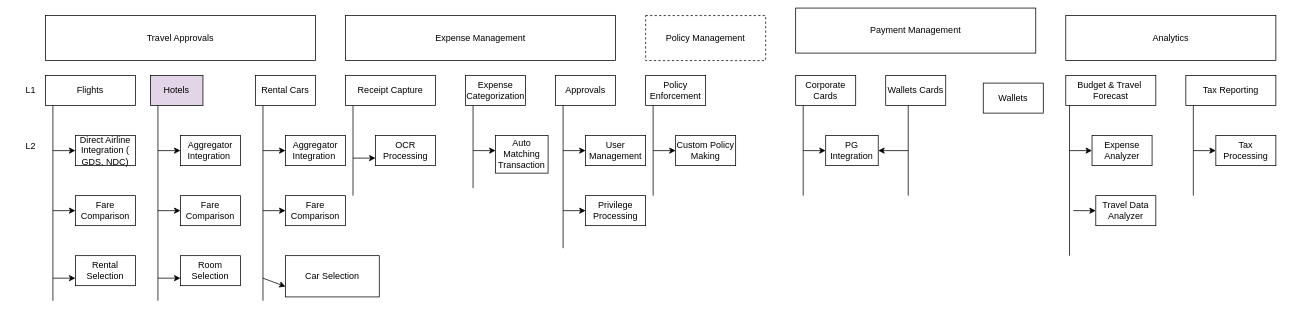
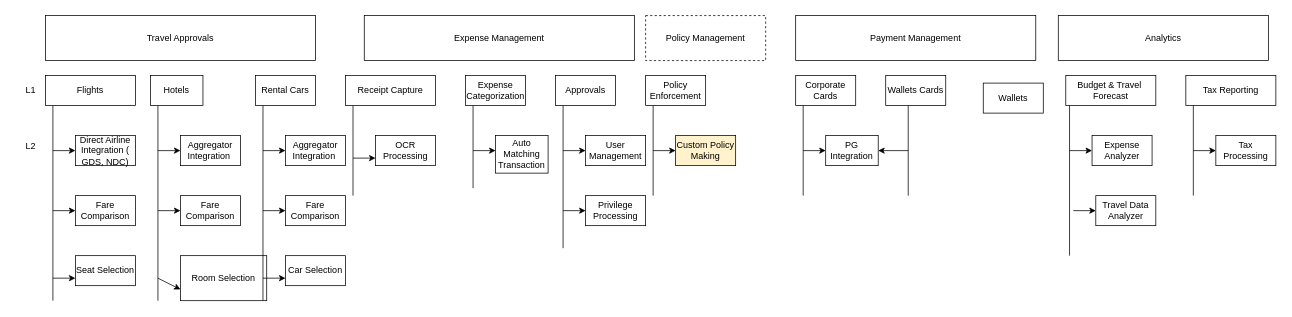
  <mxCell id="0" />
  <mxCell id="1" parent="0" />
  <mxCell id="2" value="Travel Approvals" style="rounded=0;whiteSpace=wrap;html=1;" parent="1" vertex="1"><mxGeometry x="60" y="20" width="360" height="60" as="geometry" /></mxCell>
- <mxCell id="3" value="Expense Management" style="rounded=0;whiteSpace=wrap;html=1;" parent="1" vertex="1"><mxGeometry x="460" y="20" width="360" height="60" as="geometry" /></mxCell>
+ <mxCell id="3" value="Expense Management" style="rounded=0;whiteSpace=wrap;html=1;" parent="1" vertex="1"><mxGeometry x="485" y="20" width="360" height="60" as="geometry" /></mxCell>
  <mxCell id="4" value="Policy Management" style="rounded=0;whiteSpace=wrap;html=1;dashed=1;" parent="1" vertex="1"><mxGeometry x="860" y="20" width="160" height="60" as="geometry" /></mxCell>
  <mxCell id="5" value="Flights" style="rounded=0;whiteSpace=wrap;html=1;align=center;" parent="1" vertex="1"><mxGeometry x="60" y="100" width="120" height="40" as="geometry" /></mxCell>
- <mxCell id="6" value="Hotels" style="rounded=0;whiteSpace=wrap;html=1;fillColor=#e1d5e7;" parent="1" vertex="1"><mxGeometry x="200" y="100" width="70" height="40" as="geometry" /></mxCell>
+ <mxCell id="6" value="Hotels" style="rounded=0;whiteSpace=wrap;html=1;" parent="1" vertex="1"><mxGeometry x="200" y="100" width="70" height="40" as="geometry" /></mxCell>
  <mxCell id="7" value="Receipt Capture" style="rounded=0;whiteSpace=wrap;html=1;" parent="1" vertex="1"><mxGeometry x="460" y="100" width="120" height="40" as="geometry" /></mxCell>
  <mxCell id="8" value="Expense Categorization" style="rounded=0;whiteSpace=wrap;html=1;" parent="1" vertex="1"><mxGeometry x="620" y="100" width="80" height="40" as="geometry" /></mxCell>
  <mxCell id="9" value="Approvals" style="rounded=0;whiteSpace=wrap;html=1;" parent="1" vertex="1"><mxGeometry x="740" y="100" width="80" height="40" as="geometry" /></mxCell>
  <mxCell id="10" value="Policy Enforcement" style="rounded=0;whiteSpace=wrap;html=1;" parent="1" vertex="1"><mxGeometry x="860" y="100" width="80" height="40" as="geometry" /></mxCell>
  <mxCell id="11" value="Direct Airline Integration ( GDS, NDC)" style="rounded=0;whiteSpace=wrap;html=1;" parent="1" vertex="1"><mxGeometry x="100" y="180" width="80" height="40" as="geometry" /></mxCell>
  <mxCell id="12" value="Fare Comparison" style="rounded=0;whiteSpace=wrap;html=1;" parent="1" vertex="1"><mxGeometry x="100" y="260" width="80" height="40" as="geometry" /></mxCell>
- <mxCell id="13" value="Rental Selection" style="rounded=0;whiteSpace=wrap;html=1;" parent="1" vertex="1"><mxGeometry x="100" y="340" width="80" height="40" as="geometry" /></mxCell>
+ <mxCell id="13" value="Seat Selection" style="rounded=0;whiteSpace=wrap;html=1;" parent="1" vertex="1"><mxGeometry x="100" y="340" width="80" height="40" as="geometry" /></mxCell>
  <mxCell id="14" value="OCR Processing" style="rounded=0;whiteSpace=wrap;html=1;" parent="1" vertex="1"><mxGeometry x="500" y="180" width="80" height="40" as="geometry" /></mxCell>
  <mxCell id="15" value="Auto Matching Transaction" style="rounded=0;whiteSpace=wrap;html=1;" parent="1" vertex="1"><mxGeometry x="660" y="180" width="70" height="50" as="geometry" /></mxCell>
  <mxCell id="16" value="User Management" style="rounded=0;whiteSpace=wrap;html=1;" parent="1" vertex="1"><mxGeometry x="780" y="180" width="80" height="40" as="geometry" /></mxCell>
  <mxCell id="17" value="Privilege Processing" style="rounded=0;whiteSpace=wrap;html=1;" parent="1" vertex="1"><mxGeometry x="780" y="260" width="80" height="40" as="geometry" /></mxCell>
  <mxCell id="18" value="" style="endArrow=none;html=1;rounded=0;" parent="1" edge="1"><mxGeometry width="50" height="50" relative="1" as="geometry"><mxPoint x="70" y="400" as="sourcePoint" /><mxPoint x="70" y="140" as="targetPoint" /></mxGeometry></mxCell>
  <mxCell id="19" value="" style="endArrow=classic;html=1;rounded=0;entryX=0;entryY=0.5;entryDx=0;entryDy=0;" parent="1" target="11" edge="1"><mxGeometry width="50" height="50" relative="1" as="geometry"><mxPoint x="70" y="200" as="sourcePoint" /><mxPoint x="120" y="150" as="targetPoint" /></mxGeometry></mxCell>
  <mxCell id="20" value="" style="endArrow=classic;html=1;rounded=0;entryX=0;entryY=0.5;entryDx=0;entryDy=0;" parent="1" target="12" edge="1"><mxGeometry width="50" height="50" relative="1" as="geometry"><mxPoint x="70" y="280" as="sourcePoint" /><mxPoint x="120" y="230" as="targetPoint" /></mxGeometry></mxCell>
  <mxCell id="21" value="" style="endArrow=classic;html=1;rounded=0;entryX=0;entryY=0.75;entryDx=0;entryDy=0;" parent="1" target="13" edge="1"><mxGeometry width="50" height="50" relative="1" as="geometry"><mxPoint x="70" y="370" as="sourcePoint" /><mxPoint x="120" y="320" as="targetPoint" /></mxGeometry></mxCell>
  <mxCell id="22" value="" style="endArrow=none;html=1;rounded=0;" parent="1" edge="1"><mxGeometry width="50" height="50" relative="1" as="geometry"><mxPoint x="470" y="260" as="sourcePoint" /><mxPoint x="470" y="140" as="targetPoint" /></mxGeometry></mxCell>
  <mxCell id="23" value="" style="endArrow=classic;html=1;rounded=0;entryX=0;entryY=0.5;entryDx=0;entryDy=0;" parent="1" edge="1"><mxGeometry width="50" height="50" relative="1" as="geometry"><mxPoint x="470" y="210" as="sourcePoint" /><mxPoint x="500" y="210" as="targetPoint" /></mxGeometry></mxCell>
  <mxCell id="24" value="" style="endArrow=none;html=1;rounded=0;" parent="1" edge="1"><mxGeometry width="50" height="50" relative="1" as="geometry"><mxPoint x="630" y="250" as="sourcePoint" /><mxPoint x="630" y="140" as="targetPoint" /></mxGeometry></mxCell>
  <mxCell id="25" value="" style="endArrow=classic;html=1;rounded=0;entryX=0;entryY=0.5;entryDx=0;entryDy=0;" parent="1" edge="1"><mxGeometry width="50" height="50" relative="1" as="geometry"><mxPoint x="630" y="200" as="sourcePoint" /><mxPoint x="660" y="200" as="targetPoint" /></mxGeometry></mxCell>
  <mxCell id="26" value="" style="endArrow=none;html=1;rounded=0;" parent="1" edge="1"><mxGeometry width="50" height="50" relative="1" as="geometry"><mxPoint x="750" y="330" as="sourcePoint" /><mxPoint x="750" y="140" as="targetPoint" /></mxGeometry></mxCell>
  <mxCell id="27" value="" style="endArrow=classic;html=1;rounded=0;entryX=0;entryY=0.5;entryDx=0;entryDy=0;" parent="1" edge="1"><mxGeometry width="50" height="50" relative="1" as="geometry"><mxPoint x="750" y="200" as="sourcePoint" /><mxPoint x="780" y="200" as="targetPoint" /></mxGeometry></mxCell>
  <mxCell id="28" value="" style="endArrow=classic;html=1;rounded=0;entryX=0;entryY=0.5;entryDx=0;entryDy=0;" parent="1" edge="1"><mxGeometry width="50" height="50" relative="1" as="geometry"><mxPoint x="750" y="280" as="sourcePoint" /><mxPoint x="780" y="280" as="targetPoint" /></mxGeometry></mxCell>
- <mxCell id="29" value="Custom Policy Making" style="rounded=0;whiteSpace=wrap;html=1;" parent="1" vertex="1"><mxGeometry x="900" y="180" width="80" height="40" as="geometry" /></mxCell>
+ <mxCell id="29" value="Custom Policy Making" style="rounded=0;whiteSpace=wrap;html=1;fillColor=#fff2cc;" parent="1" vertex="1"><mxGeometry x="900" y="180" width="80" height="40" as="geometry" /></mxCell>
  <mxCell id="30" value="" style="endArrow=none;html=1;rounded=0;" parent="1" edge="1"><mxGeometry width="50" height="50" relative="1" as="geometry"><mxPoint x="870" y="260" as="sourcePoint" /><mxPoint x="870" y="140" as="targetPoint" /></mxGeometry></mxCell>
  <mxCell id="31" value="" style="endArrow=classic;html=1;rounded=0;entryX=0;entryY=0.5;entryDx=0;entryDy=0;" parent="1" edge="1"><mxGeometry width="50" height="50" relative="1" as="geometry"><mxPoint x="870" y="200" as="sourcePoint" /><mxPoint x="900" y="200" as="targetPoint" /></mxGeometry></mxCell>
  <mxCell id="32" value="L1" style="text;html=1;align=center;verticalAlign=middle;resizable=0;points=[];autosize=1;strokeColor=none;fillColor=none;" parent="1" vertex="1"><mxGeometry y="105" width="40" height="30" as="geometry" x="20" /></mxCell>
  <mxCell id="33" value="L2" style="text;html=1;align=center;verticalAlign=middle;resizable=0;points=[];autosize=1;strokeColor=none;fillColor=none;" parent="1" vertex="1"><mxGeometry y="180" width="40" height="30" as="geometry" x="20" /></mxCell>
- <mxCell id="34" value="Payment Management" style="rounded=0;whiteSpace=wrap;html=1;" vertex="1" parent="1"><mxGeometry x="1060" y="10" width="320" height="60" as="geometry" /></mxCell>
- <mxCell id="35" value="Analytics" style="rounded=0;whiteSpace=wrap;html=1;" vertex="1" parent="1"><mxGeometry x="1420" y="20" width="280" height="60" as="geometry" /></mxCell>
+ <mxCell id="34" value="Payment Management" style="rounded=0;whiteSpace=wrap;html=1;" vertex="1" parent="1"><mxGeometry x="1060" y="20" width="320" height="60" as="geometry" /></mxCell>
+ <mxCell id="35" value="Analytics" style="rounded=0;whiteSpace=wrap;html=1;" vertex="1" parent="1"><mxGeometry x="1410" y="20" width="280" height="60" as="geometry" /></mxCell>
  <mxCell id="36" value="Corporate Cards" style="rounded=0;whiteSpace=wrap;html=1;align=center;" vertex="1" parent="1"><mxGeometry x="1060" y="100" width="80" height="40" as="geometry" /></mxCell>
  <mxCell id="37" value="Wallets Cards" style="rounded=0;whiteSpace=wrap;html=1;align=center;" vertex="1" parent="1"><mxGeometry x="1180" y="100" width="80" height="40" as="geometry" /></mxCell>
  <mxCell id="38" value="Wallets" style="rounded=0;whiteSpace=wrap;html=1;align=center;" vertex="1" parent="1"><mxGeometry x="1310" y="110" width="80" height="40" as="geometry" /></mxCell>
  <mxCell id="39" value="Budget &amp;amp; Travel&amp;nbsp; Forecast" style="rounded=0;whiteSpace=wrap;html=1;" vertex="1" parent="1"><mxGeometry x="1420" y="100" width="120" height="40" as="geometry" /></mxCell>
  <mxCell id="40" value="Tax Reporting" style="rounded=0;whiteSpace=wrap;html=1;" vertex="1" parent="1"><mxGeometry x="1580" y="100" width="120" height="40" as="geometry" /></mxCell>
  <mxCell id="41" value="Rental Cars" style="rounded=0;whiteSpace=wrap;html=1;" vertex="1" parent="1"><mxGeometry x="340" y="100" width="80" height="40" as="geometry" /></mxCell>
  <mxCell id="42" value="Fare Comparison" style="rounded=0;whiteSpace=wrap;html=1;" vertex="1" parent="1"><mxGeometry x="240" y="260" width="80" height="40" as="geometry" /></mxCell>
- <mxCell id="43" value="Room Selection" style="rounded=0;whiteSpace=wrap;html=1;" vertex="1" parent="1"><mxGeometry x="240" y="340" width="80" height="40" as="geometry" /></mxCell>
+ <mxCell id="43" value="Room Selection" style="rounded=0;whiteSpace=wrap;html=1;" vertex="1" parent="1"><mxGeometry x="240" y="340" width="115" height="60" as="geometry" /></mxCell>
  <mxCell id="44" value="" style="endArrow=none;html=1;rounded=0;" edge="1" parent="1"><mxGeometry width="50" height="50" relative="1" as="geometry"><mxPoint x="210" y="400" as="sourcePoint" /><mxPoint x="210" y="140" as="targetPoint" /></mxGeometry></mxCell>
  <mxCell id="45" value="" style="endArrow=classic;html=1;rounded=0;entryX=0;entryY=0.5;entryDx=0;entryDy=0;" edge="1" parent="1"><mxGeometry width="50" height="50" relative="1" as="geometry"><mxPoint x="210" y="200" as="sourcePoint" /><mxPoint x="240" y="200" as="targetPoint" /></mxGeometry></mxCell>
  <mxCell id="46" value="" style="endArrow=classic;html=1;rounded=0;entryX=0;entryY=0.5;entryDx=0;entryDy=0;" edge="1" parent="1" target="42"><mxGeometry width="50" height="50" relative="1" as="geometry"><mxPoint x="210" y="280" as="sourcePoint" /><mxPoint x="260" y="230" as="targetPoint" /></mxGeometry></mxCell>
  <mxCell id="47" value="" style="endArrow=classic;html=1;rounded=0;entryX=0;entryY=0.75;entryDx=0;entryDy=0;" edge="1" parent="1" target="43"><mxGeometry width="50" height="50" relative="1" as="geometry"><mxPoint x="210" y="370" as="sourcePoint" /><mxPoint x="260" y="320" as="targetPoint" /></mxGeometry></mxCell>
  <mxCell id="48" value="Aggregator Integration&amp;nbsp;" style="rounded=0;whiteSpace=wrap;html=1;" vertex="1" parent="1"><mxGeometry x="240" y="180" width="80" height="40" as="geometry" /></mxCell>
  <mxCell id="49" value="PG Integration" style="rounded=0;whiteSpace=wrap;html=1;" vertex="1" parent="1"><mxGeometry x="1100" y="180" width="70" height="40" as="geometry" /></mxCell>
  <mxCell id="50" value="" style="endArrow=none;html=1;rounded=0;" edge="1" parent="1"><mxGeometry width="50" height="50" relative="1" as="geometry"><mxPoint x="1070" y="260" as="sourcePoint" /><mxPoint x="1070" y="140" as="targetPoint" /></mxGeometry></mxCell>
  <mxCell id="51" value="" style="endArrow=classic;html=1;rounded=0;entryX=0;entryY=0.5;entryDx=0;entryDy=0;" edge="1" parent="1"><mxGeometry width="50" height="50" relative="1" as="geometry"><mxPoint x="1070" y="200" as="sourcePoint" /><mxPoint x="1100" y="200" as="targetPoint" /></mxGeometry></mxCell>
  <mxCell id="52" value="" style="endArrow=none;html=1;rounded=0;" edge="1" parent="1"><mxGeometry width="50" height="50" relative="1" as="geometry"><mxPoint x="1210" y="260" as="sourcePoint" /><mxPoint x="1210" y="140" as="targetPoint" /></mxGeometry></mxCell>
  <mxCell id="53" value="" style="endArrow=classic;html=1;rounded=0;entryX=1;entryY=0.5;entryDx=0;entryDy=0;" edge="1" parent="1" target="49"><mxGeometry width="50" height="50" relative="1" as="geometry"><mxPoint x="1210" y="200" as="sourcePoint" /><mxPoint x="1240" y="200" as="targetPoint" /></mxGeometry></mxCell>
  <mxCell id="54" value="Expense Analyzer" style="rounded=0;whiteSpace=wrap;html=1;" vertex="1" parent="1"><mxGeometry x="1455" y="180" width="80" height="40" as="geometry" /></mxCell>
  <mxCell id="55" value="" style="endArrow=none;html=1;rounded=0;" edge="1" parent="1"><mxGeometry width="50" height="50" relative="1" as="geometry"><mxPoint x="1425" y="340" as="sourcePoint" /><mxPoint x="1425" y="140" as="targetPoint" /></mxGeometry></mxCell>
  <mxCell id="56" value="" style="endArrow=classic;html=1;rounded=0;entryX=0;entryY=0.5;entryDx=0;entryDy=0;" edge="1" parent="1"><mxGeometry width="50" height="50" relative="1" as="geometry"><mxPoint x="1425" y="200" as="sourcePoint" /><mxPoint x="1455" y="200" as="targetPoint" /></mxGeometry></mxCell>
  <mxCell id="57" value="Travel Data Analyzer" style="rounded=0;whiteSpace=wrap;html=1;" vertex="1" parent="1"><mxGeometry x="1460" y="260" width="80" height="40" as="geometry" /></mxCell>
  <mxCell id="58" value="" style="endArrow=classic;html=1;rounded=0;entryX=0;entryY=0.5;entryDx=0;entryDy=0;" edge="1" parent="1"><mxGeometry width="50" height="50" relative="1" as="geometry"><mxPoint x="1430" y="280" as="sourcePoint" /><mxPoint x="1460" y="280" as="targetPoint" /></mxGeometry></mxCell>
  <mxCell id="59" value="Tax Processing" style="rounded=0;whiteSpace=wrap;html=1;" vertex="1" parent="1"><mxGeometry x="1620" y="180" width="80" height="40" as="geometry" /></mxCell>
  <mxCell id="60" value="" style="endArrow=none;html=1;rounded=0;" edge="1" parent="1"><mxGeometry width="50" height="50" relative="1" as="geometry"><mxPoint x="1590" y="260" as="sourcePoint" /><mxPoint x="1590" y="140" as="targetPoint" /></mxGeometry></mxCell>
  <mxCell id="61" value="" style="endArrow=classic;html=1;rounded=0;entryX=0;entryY=0.5;entryDx=0;entryDy=0;" edge="1" parent="1"><mxGeometry width="50" height="50" relative="1" as="geometry"><mxPoint x="1590" y="200" as="sourcePoint" /><mxPoint x="1620" y="200" as="targetPoint" /></mxGeometry></mxCell>
  <mxCell id="62" value="Fare Comparison" style="rounded=0;whiteSpace=wrap;html=1;" vertex="1" parent="1"><mxGeometry x="380" y="260" width="80" height="40" as="geometry" /></mxCell>
- <mxCell id="63" value="Car Selection" style="rounded=0;whiteSpace=wrap;html=1;" vertex="1" parent="1"><mxGeometry x="380" y="340" width="125" height="55" as="geometry" /></mxCell>
+ <mxCell id="63" value="Car Selection" style="rounded=0;whiteSpace=wrap;html=1;" vertex="1" parent="1"><mxGeometry x="380" y="340" width="80" height="40" as="geometry" /></mxCell>
  <mxCell id="64" value="" style="endArrow=none;html=1;rounded=0;" edge="1" parent="1"><mxGeometry width="50" height="50" relative="1" as="geometry"><mxPoint x="350" y="400" as="sourcePoint" /><mxPoint x="350" y="140" as="targetPoint" /></mxGeometry></mxCell>
  <mxCell id="65" value="" style="endArrow=classic;html=1;rounded=0;entryX=0;entryY=0.5;entryDx=0;entryDy=0;" edge="1" parent="1"><mxGeometry width="50" height="50" relative="1" as="geometry"><mxPoint x="350" y="200" as="sourcePoint" /><mxPoint x="380" y="200" as="targetPoint" /></mxGeometry></mxCell>
  <mxCell id="66" value="" style="endArrow=classic;html=1;rounded=0;entryX=0;entryY=0.5;entryDx=0;entryDy=0;" edge="1" parent="1" target="62"><mxGeometry width="50" height="50" relative="1" as="geometry"><mxPoint x="350" y="280" as="sourcePoint" /><mxPoint x="400" y="230" as="targetPoint" /></mxGeometry></mxCell>
  <mxCell id="67" value="" style="endArrow=classic;html=1;rounded=0;entryX=0;entryY=0.75;entryDx=0;entryDy=0;" edge="1" parent="1" target="63"><mxGeometry width="50" height="50" relative="1" as="geometry"><mxPoint x="350" y="370" as="sourcePoint" /><mxPoint x="400" y="320" as="targetPoint" /></mxGeometry></mxCell>
  <mxCell id="68" value="Aggregator Integration&amp;nbsp;" style="rounded=0;whiteSpace=wrap;html=1;" vertex="1" parent="1"><mxGeometry x="380" y="180" width="80" height="40" as="geometry" /></mxCell>
